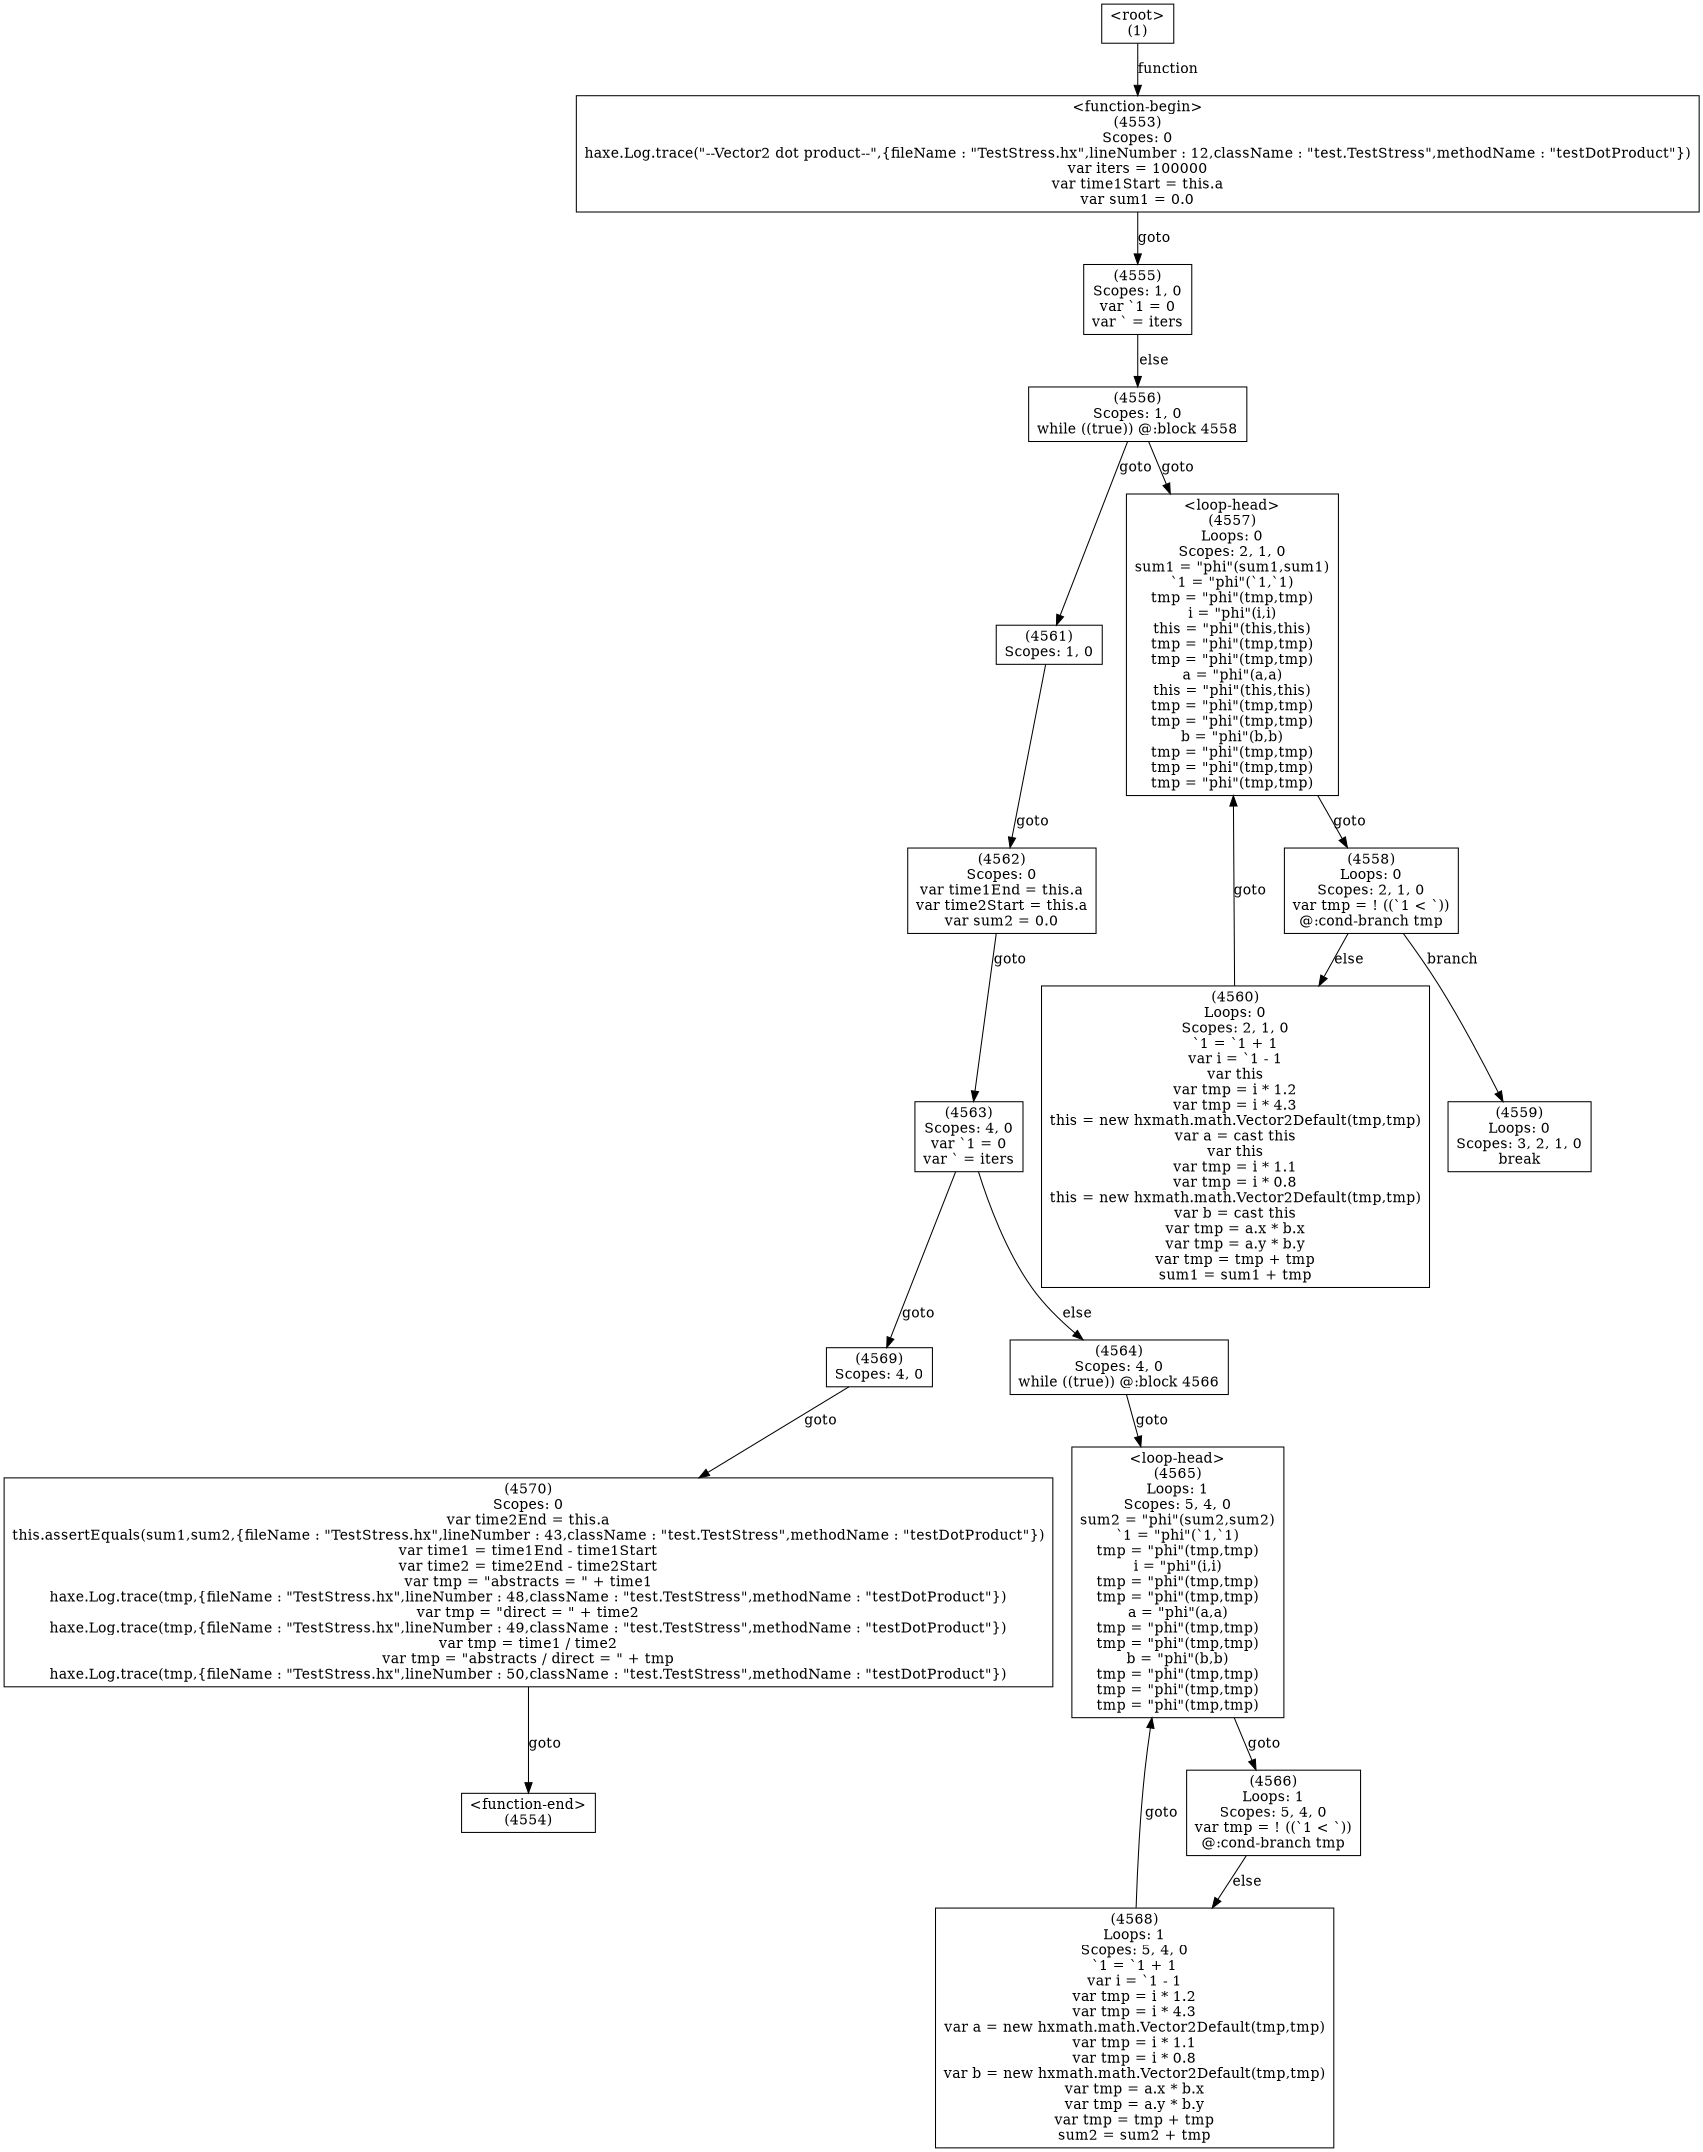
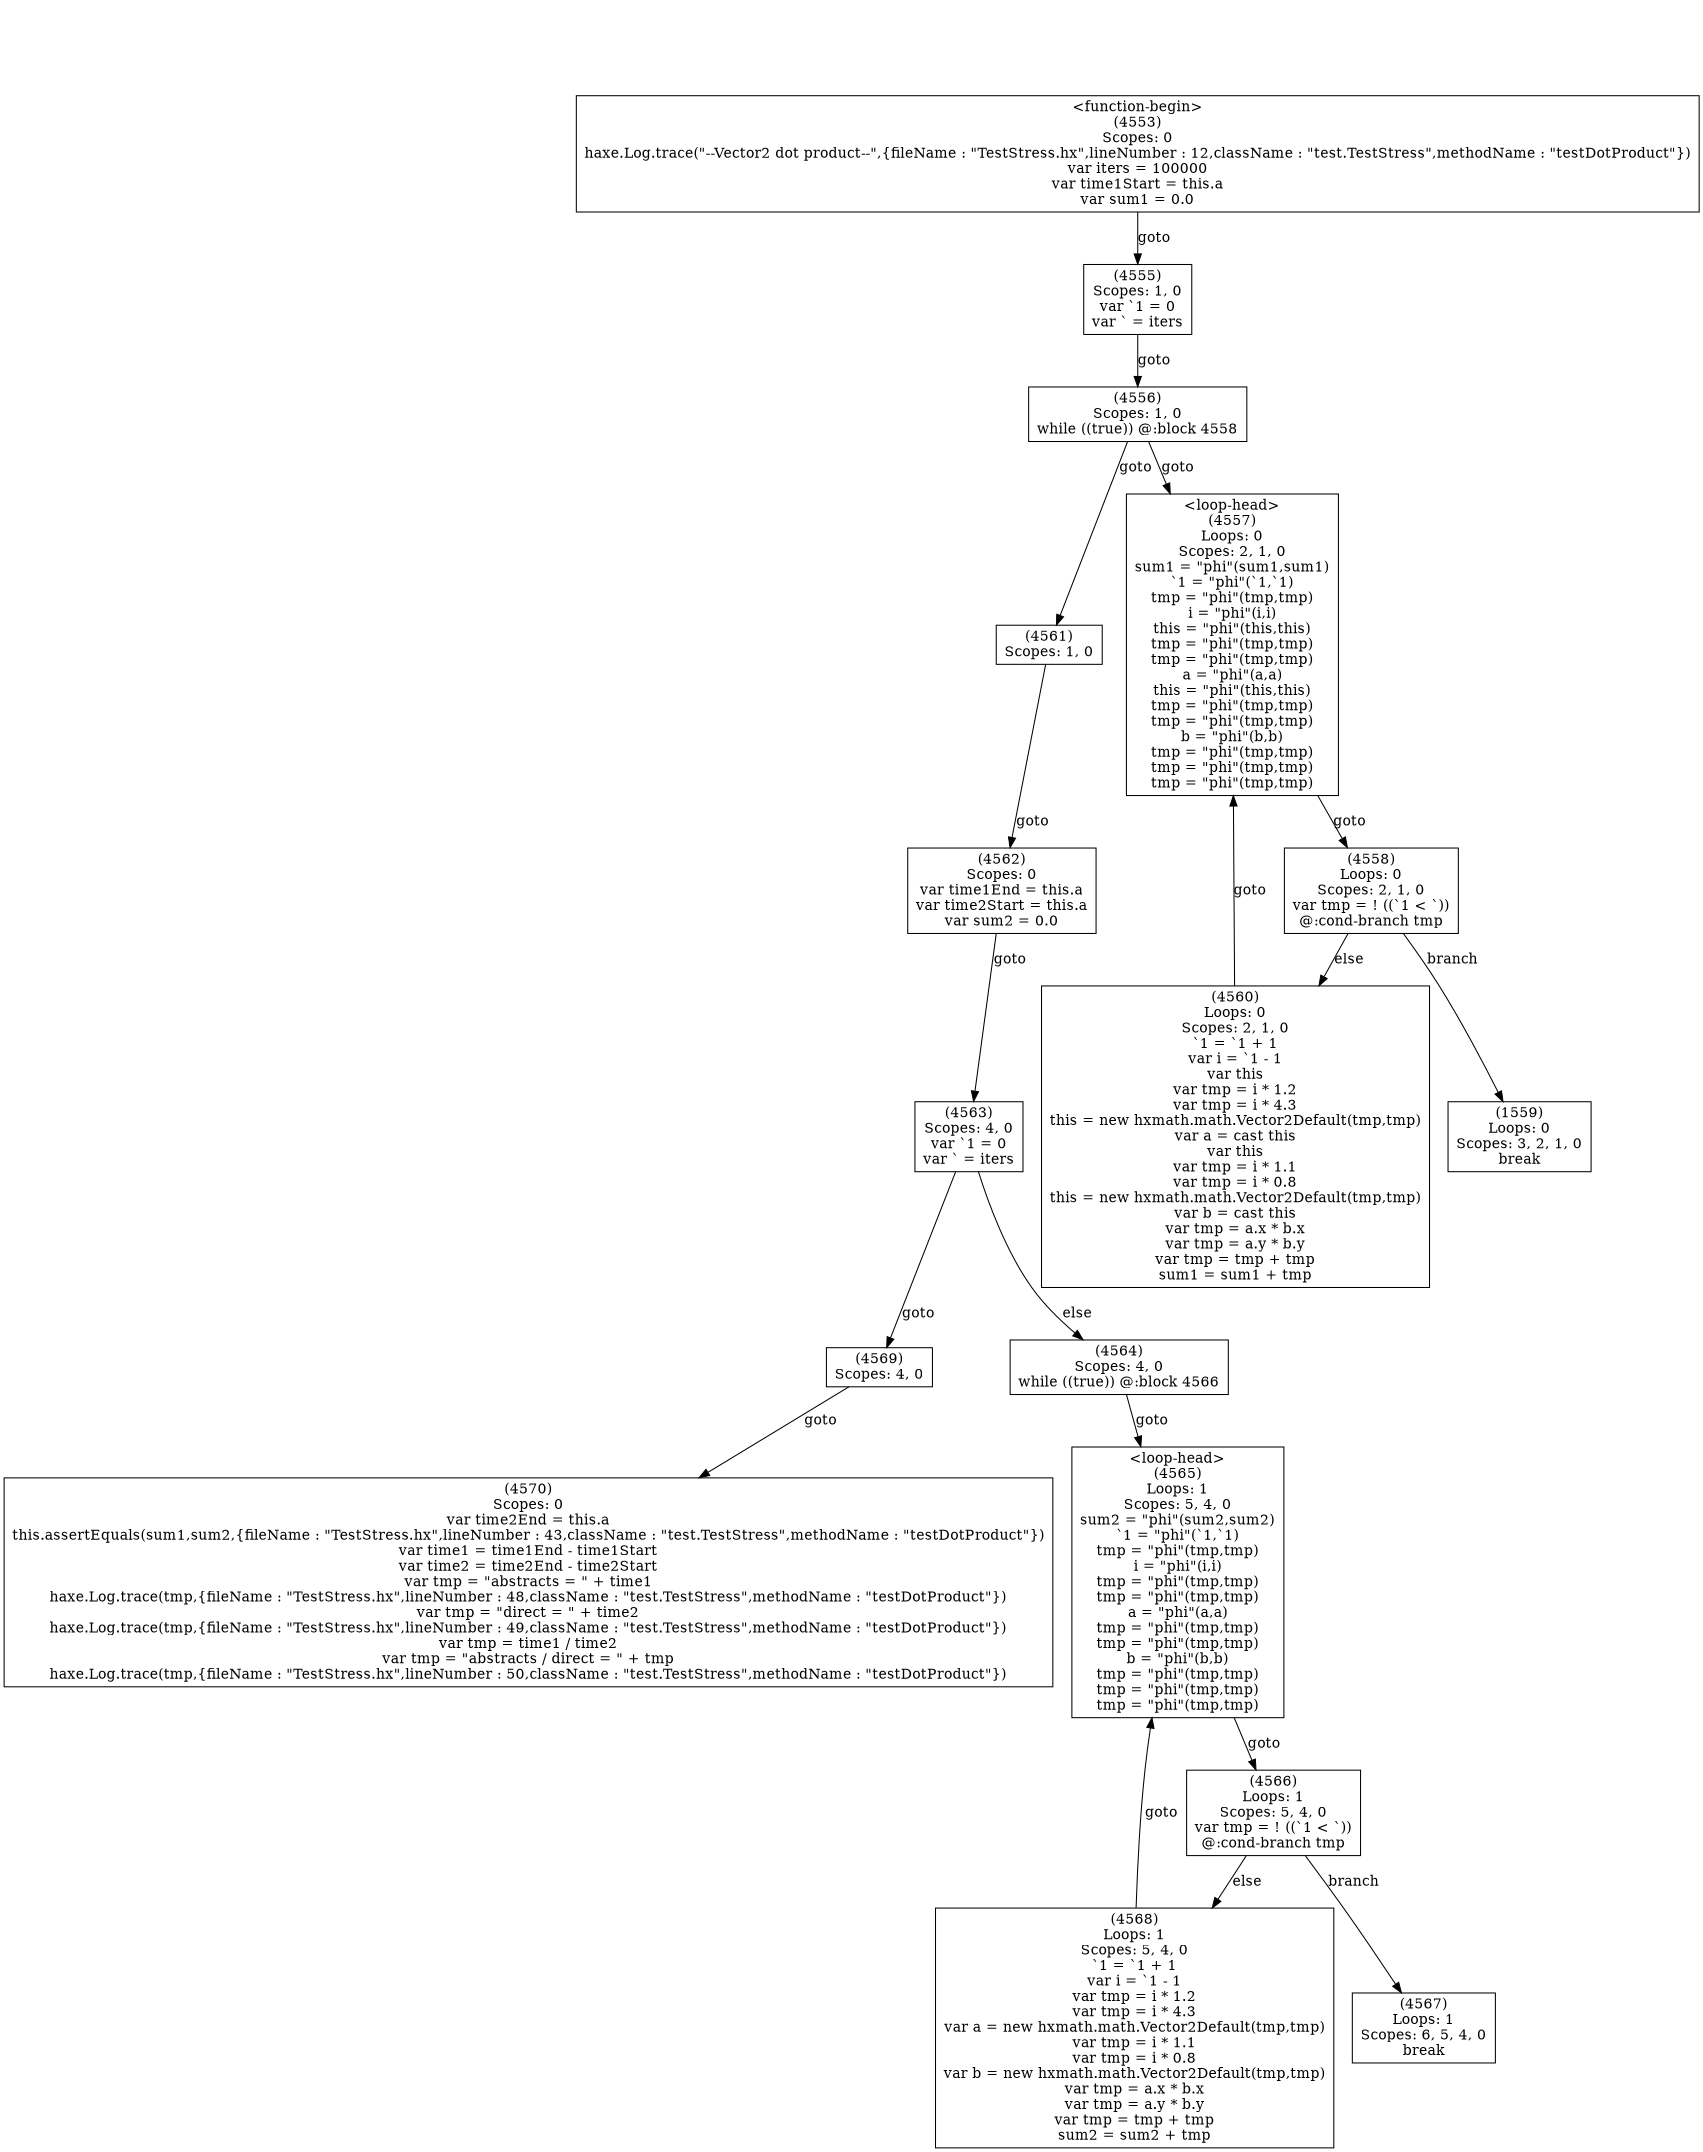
  digraph {
    node [shape=box]
    n1 [label="(4570)\nScopes: 0\nvar time2End = this.a\nthis.assertEquals(sum1,sum2,{fileName : \"TestStress.hx\",lineNumber : 43,className : \"test.TestStress\",methodName : \"testDotProduct\"})\nvar time1 = time1End - time1Start\nvar time2 = time2End - time2Start\nvar tmp = \"abstracts = \" + time1\nhaxe.Log.trace(tmp,{fileName : \"TestStress.hx\",lineNumber : 48,className : \"test.TestStress\",methodName : \"testDotProduct\"})\nvar tmp = \"direct = \" + time2\nhaxe.Log.trace(tmp,{fileName : \"TestStress.hx\",lineNumber : 49,className : \"test.TestStress\",methodName : \"testDotProduct\"})\nvar tmp = time1 / time2\nvar tmp = \"abstracts / direct = \" + tmp\nhaxe.Log.trace(tmp,{fileName : \"TestStress.hx\",lineNumber : 50,className : \"test.TestStress\",methodName : \"testDotProduct\"})"]
-   n2 [label="<function-end>\n(4554)"]
    n3 [label="(4569)\nScopes: 4, 0"]
    n4 [label="(4568)\nLoops: 1\nScopes: 5, 4, 0\n`1 = `1 + 1\nvar i = `1 - 1\nvar tmp = i * 1.2\nvar tmp = i * 4.3\nvar a = new hxmath.math.Vector2Default(tmp,tmp)\nvar tmp = i * 1.1\nvar tmp = i * 0.8\nvar b = new hxmath.math.Vector2Default(tmp,tmp)\nvar tmp = a.x * b.x\nvar tmp = a.y * b.y\nvar tmp = tmp + tmp\nsum2 = sum2 + tmp"]
    n5 [label="<loop-head>\n(4565)\nLoops: 1\nScopes: 5, 4, 0\nsum2 = \"phi\"(sum2,sum2)\n`1 = \"phi\"(`1,`1)\ntmp = \"phi\"(tmp,tmp)\ni = \"phi\"(i,i)\ntmp = \"phi\"(tmp,tmp)\ntmp = \"phi\"(tmp,tmp)\na = \"phi\"(a,a)\ntmp = \"phi\"(tmp,tmp)\ntmp = \"phi\"(tmp,tmp)\nb = \"phi\"(b,b)\ntmp = \"phi\"(tmp,tmp)\ntmp = \"phi\"(tmp,tmp)\ntmp = \"phi\"(tmp,tmp)"]
    n6 [label="(4566)\nLoops: 1\nScopes: 5, 4, 0\nvar tmp = ! ((`1 < `))\n@:cond-branch tmp"]
+   n7 [label="(4567)\nLoops: 1\nScopes: 6, 5, 4, 0\nbreak"]
    n8 [label="(4564)\nScopes: 4, 0\nwhile ((true)) @:block 4566"]
    n9 [label="(4563)\nScopes: 4, 0\nvar `1 = 0\nvar ` = iters"]
    n10 [label="(4562)\nScopes: 0\nvar time1End = this.a\nvar time2Start = this.a\nvar sum2 = 0.0"]
    n11 [label="(4561)\nScopes: 1, 0"]
    n12 [label="(4560)\nLoops: 0\nScopes: 2, 1, 0\n`1 = `1 + 1\nvar i = `1 - 1\nvar this\nvar tmp = i * 1.2\nvar tmp = i * 4.3\nthis = new hxmath.math.Vector2Default(tmp,tmp)\nvar a = cast this\nvar this\nvar tmp = i * 1.1\nvar tmp = i * 0.8\nthis = new hxmath.math.Vector2Default(tmp,tmp)\nvar b = cast this\nvar tmp = a.x * b.x\nvar tmp = a.y * b.y\nvar tmp = tmp + tmp\nsum1 = sum1 + tmp"]
    n13 [label="<loop-head>\n(4557)\nLoops: 0\nScopes: 2, 1, 0\nsum1 = \"phi\"(sum1,sum1)\n`1 = \"phi\"(`1,`1)\ntmp = \"phi\"(tmp,tmp)\ni = \"phi\"(i,i)\nthis = \"phi\"(this,this)\ntmp = \"phi\"(tmp,tmp)\ntmp = \"phi\"(tmp,tmp)\na = \"phi\"(a,a)\nthis = \"phi\"(this,this)\ntmp = \"phi\"(tmp,tmp)\ntmp = \"phi\"(tmp,tmp)\nb = \"phi\"(b,b)\ntmp = \"phi\"(tmp,tmp)\ntmp = \"phi\"(tmp,tmp)\ntmp = \"phi\"(tmp,tmp)"]
    n14 [label="(4558)\nLoops: 0\nScopes: 2, 1, 0\nvar tmp = ! ((`1 < `))\n@:cond-branch tmp"]
-   n15 [label="(4559)\nLoops: 0\nScopes: 3, 2, 1, 0\nbreak"]
+   n15 [label="(1559)\nLoops: 0\nScopes: 3, 2, 1, 0\nbreak"]
    n16 [label="(4556)\nScopes: 1, 0\nwhile ((true)) @:block 4558"]
    n17 [label="(4555)\nScopes: 1, 0\nvar `1 = 0\nvar ` = iters"]
    n18 [label="<function-begin>\n(4553)\nScopes: 0\nhaxe.Log.trace(\"--Vector2 dot product--\",{fileName : \"TestStress.hx\",lineNumber : 12,className : \"test.TestStress\",methodName : \"testDotProduct\"})\nvar iters = 100000\nvar time1Start = this.a\nvar sum1 = 0.0"]
-   n19 [label="<root>\n(1)"]
-   n1 -> n2 [label=goto]
    n3 -> n1 [label=goto]
    n4 -> n5 [label=goto]
    n5 -> n6 [label=goto]
    n6 -> n4 [label=else]
+   n6 -> n7 [label=branch]
    n8 -> n5 [label=goto]
    n9 -> n3 [label=goto]
    n9 -> n8 [label=else]
    n10 -> n9 [label=goto]
    n11 -> n10 [label=goto]
    n12 -> n13 [label=goto]
    n13 -> n14 [label=goto]
    n14 -> n12 [label=else]
    n14 -> n15 [label=branch]
    n16 -> n11 [label=goto]
    n16 -> n13 [label=goto]
-   n17 -> n16 [label=else]
+   n17 -> n16 [label=goto]
    n18 -> n17 [label=goto]
-   n19 -> n18 [label=function]
  }
